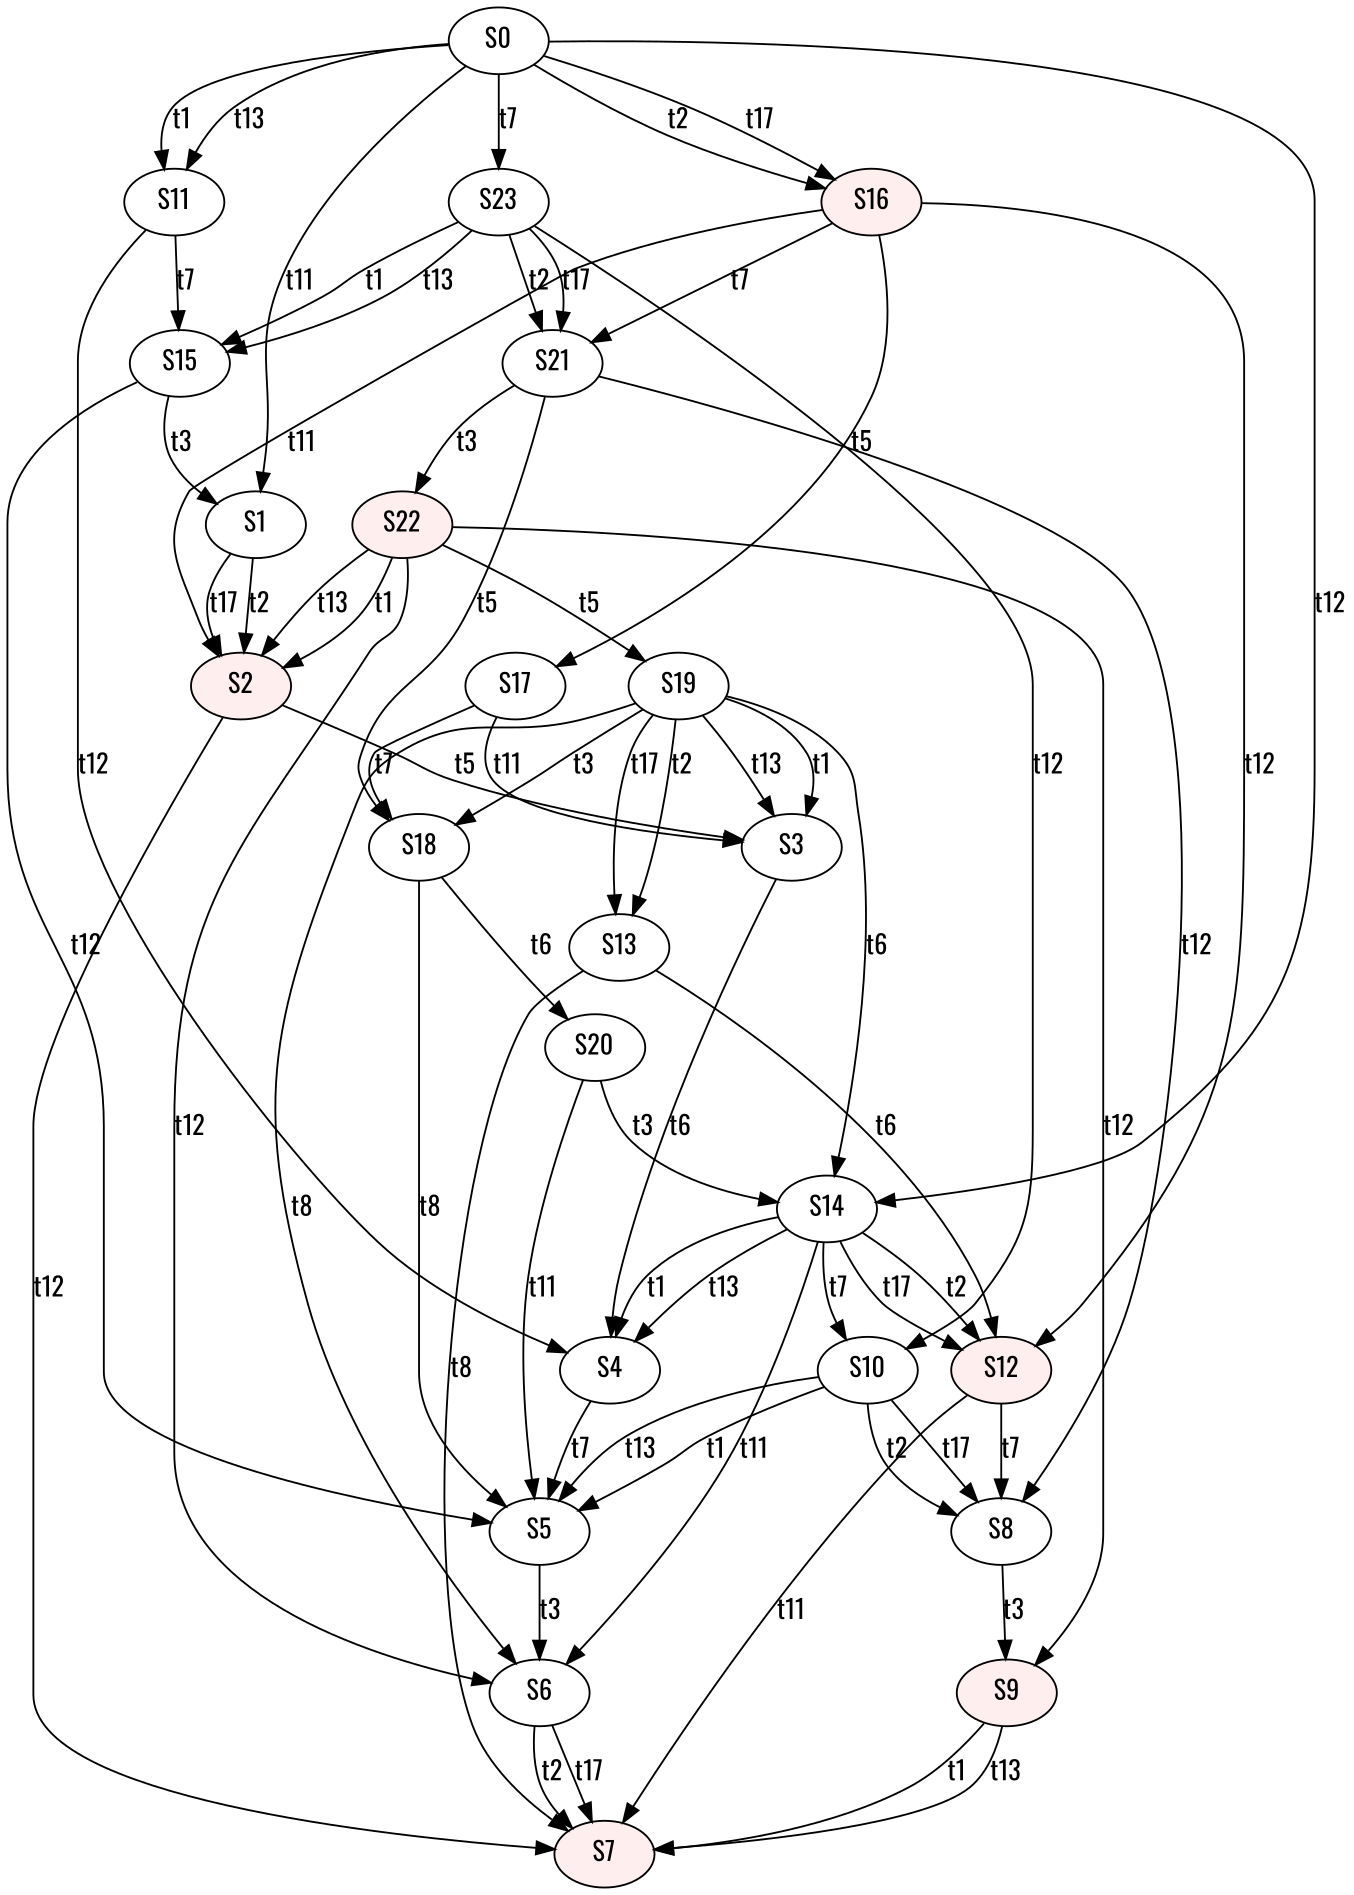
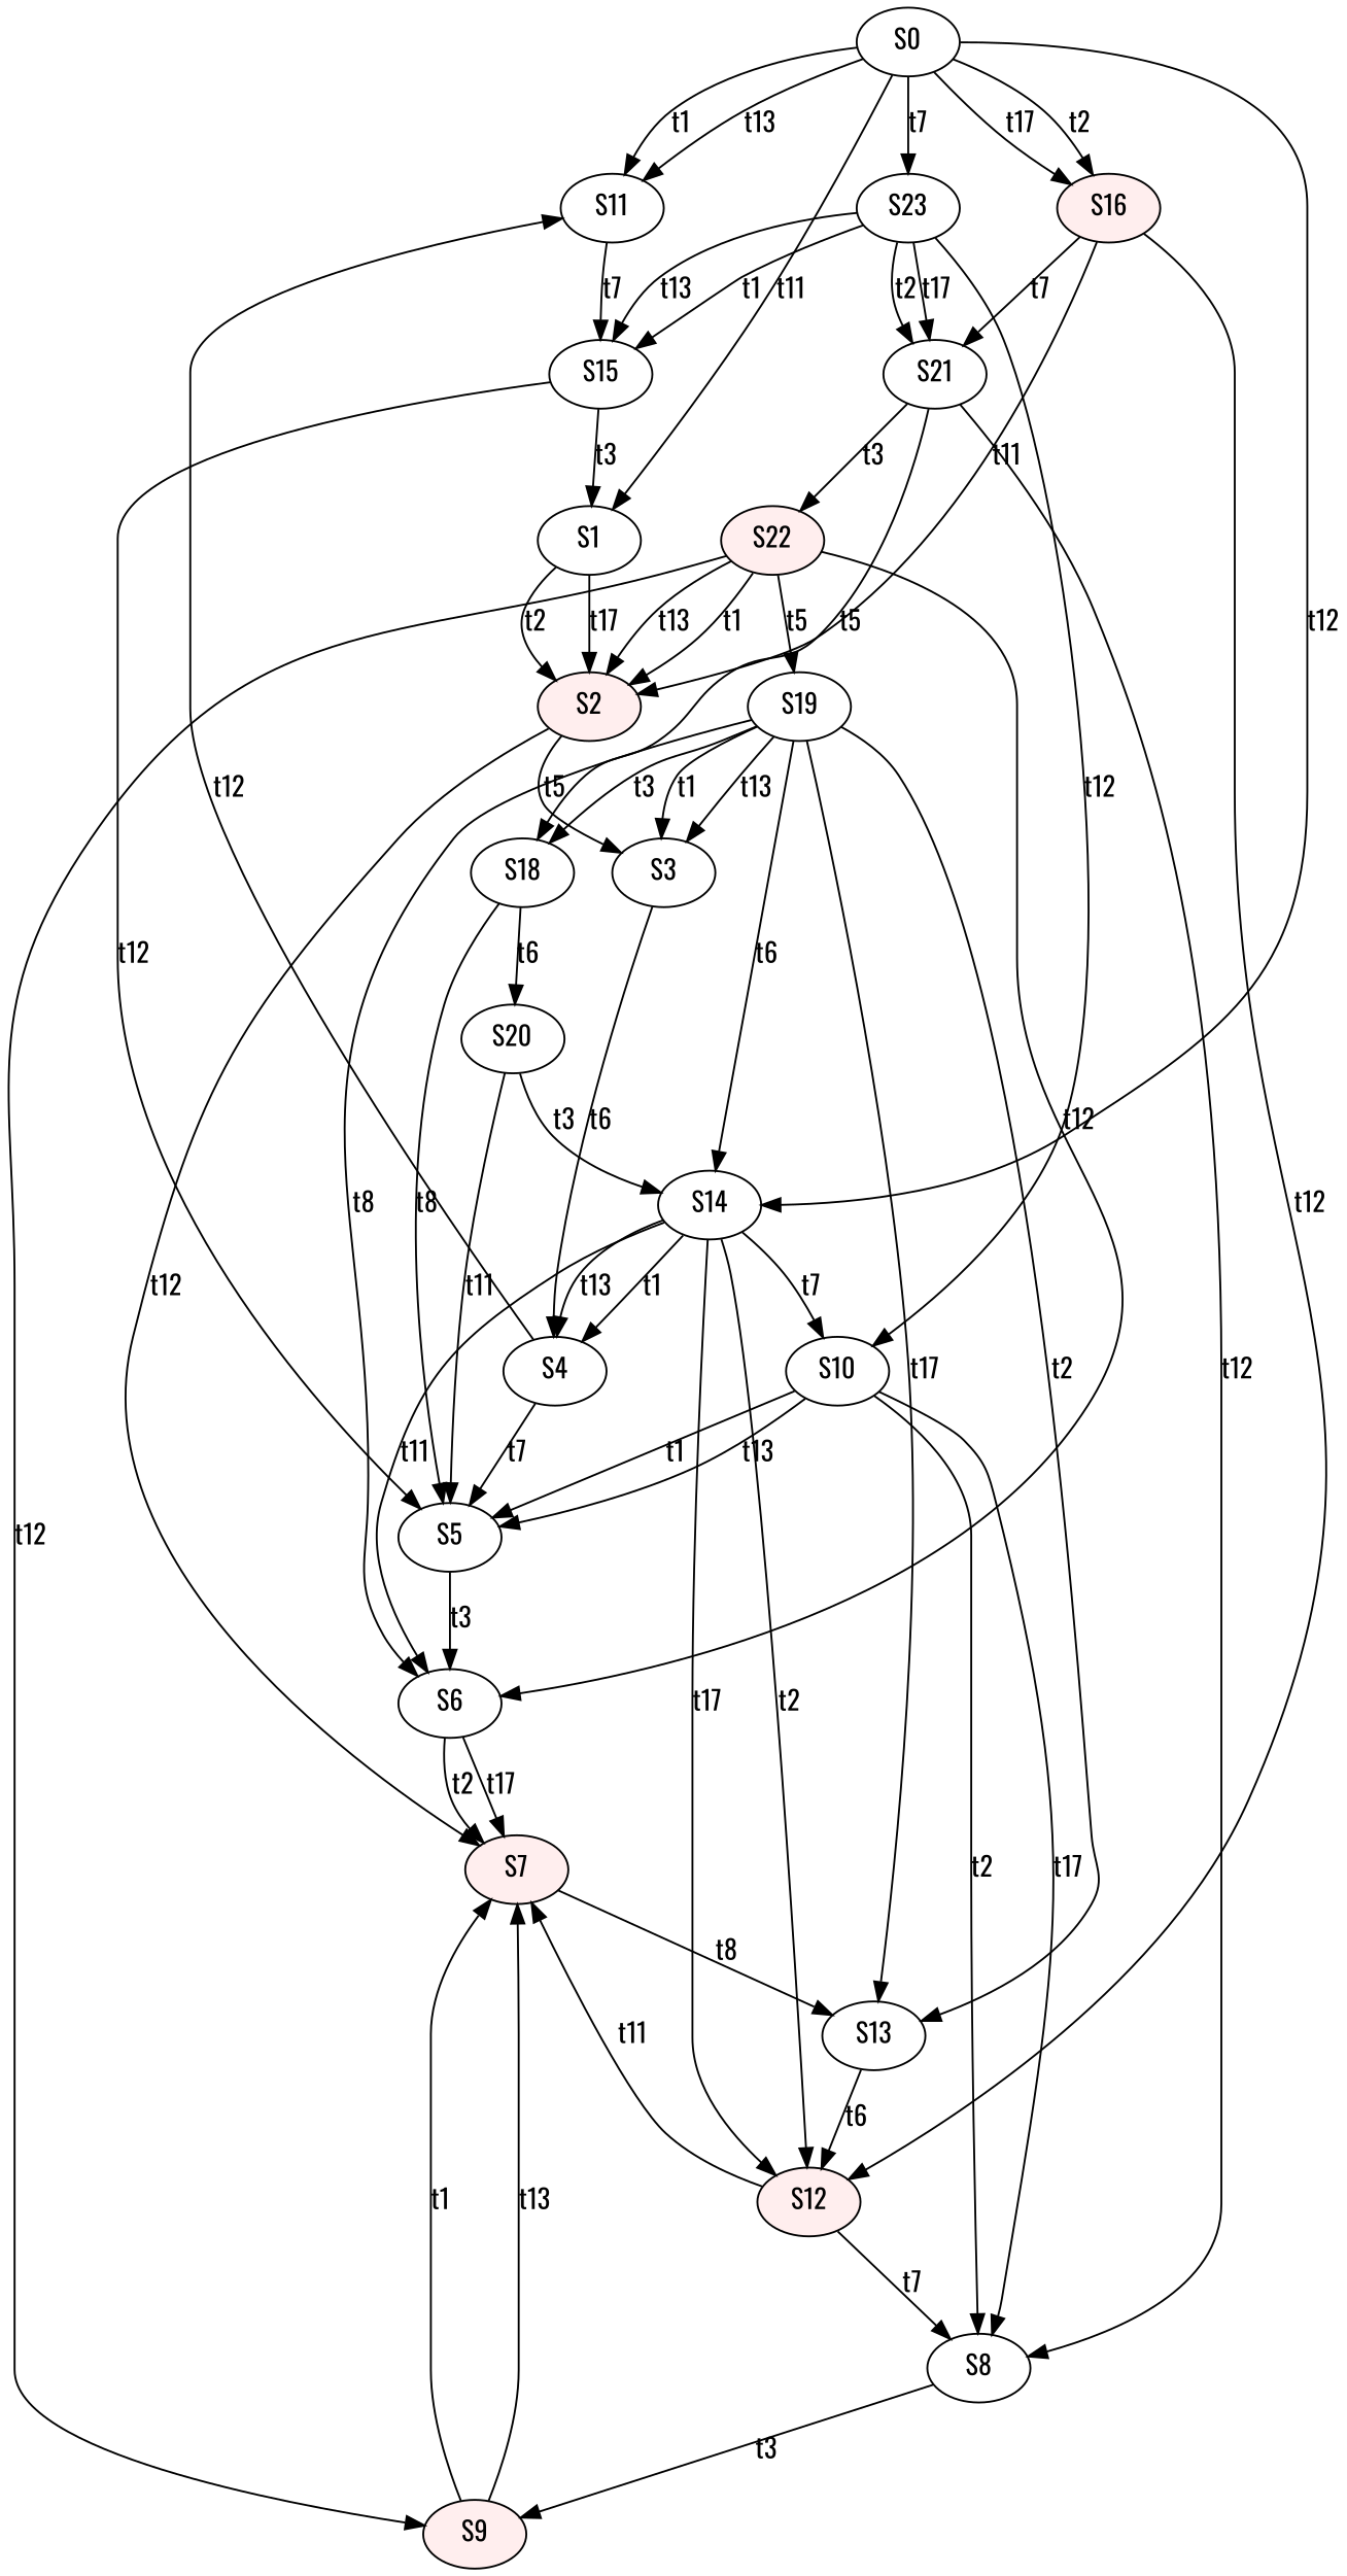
  digraph {
    fontname=Oswald
    node [fillcolor="#FFFFFF" fontname=Oswald style=filled]
    edge [fontname=Oswald]
    S11 [style=""]
    S15
    S4
    S1
    S5
    S16 [fillcolor="#FFEEEE"]
    S2 [fillcolor="#FFEEEE"]
    S21
    S12 [fillcolor="#FFEEEE"]
-   S17
    S7 [fillcolor="#FFEEEE"]
    S3
    S22 [fillcolor="#FFEEEE"]
    S8
    S18
    S0
    S23
    S14
    S10
    S6
    S9 [fillcolor="#FFEEEE"]
    S19
    S20
    S13
    S11 -> S15 [label=t7]
-   S11 -> S4 [label=t12]
+   S4 -> S11 [label=t12]
    S15 -> S1 [label=t3]
    S15 -> S5 [label=t12]
    S4 -> S5 [label=t7]
    S1 -> S2 [label=t2]
    S1 -> S2 [label=t17]
    S5 -> S6 [label=t3]
    S16 -> S2 [label=t11]
    S16 -> S21 [label=t7]
    S16 -> S12 [label=t12]
-   S16 -> S17 [label=t5]
    S2 -> S7 [label=t12]
    S2 -> S3 [label=t5]
    S21 -> S22 [label=t3]
    S21 -> S8 [label=t12]
    S21 -> S18 [label=t5]
    S12 -> S7 [label=t11]
    S12 -> S8 [label=t7]
-   S17 -> S3 [label=t11]
-   S17 -> S18 [label=t7]
    S3 -> S4 [label=t6]
    S22 -> S2 [label=t1]
    S22 -> S2 [label=t13]
    S22 -> S6 [label=t12]
    S22 -> S9 [label=t12]
    S22 -> S19 [label=t5]
    S8 -> S9 [label=t3]
    S18 -> S5 [label=t8]
    S18 -> S20 [label=t6]
    S0 -> S11 [label=t1]
    S0 -> S11 [label=t13]
    S0 -> S1 [label=t11]
    S0 -> S16 [label=t2]
    S0 -> S16 [label=t17]
    S0 -> S23 [label=t7]
    S0 -> S14 [label=t12]
    S23 -> S15 [label=t1]
    S23 -> S15 [label=t13]
    S23 -> S21 [label=t2]
    S23 -> S21 [label=t17]
    S23 -> S10 [label=t12]
    S14 -> S4 [label=t1]
    S14 -> S4 [label=t13]
    S14 -> S12 [label=t2]
    S14 -> S12 [label=t17]
    S14 -> S10 [label=t7]
    S14 -> S6 [label=t11]
    S10 -> S5 [label=t1]
    S10 -> S5 [label=t13]
    S10 -> S8 [label=t2]
    S10 -> S8 [label=t17]
    S6 -> S7 [label=t2]
    S6 -> S7 [label=t17]
    S9 -> S7 [label=t1]
    S9 -> S7 [label=t13]
    S19 -> S3 [label=t1]
    S19 -> S3 [label=t13]
    S19 -> S18 [label=t3]
    S19 -> S14 [label=t6]
    S19 -> S6 [label=t8]
    S19 -> S13 [label=t2]
    S19 -> S13 [label=t17]
    S20 -> S5 [label=t11]
    S20 -> S14 [label=t3]
    S13 -> S12 [label=t6]
-   S13 -> S7 [label=t8]
+   S7 -> S13 [label=t8]
  }
